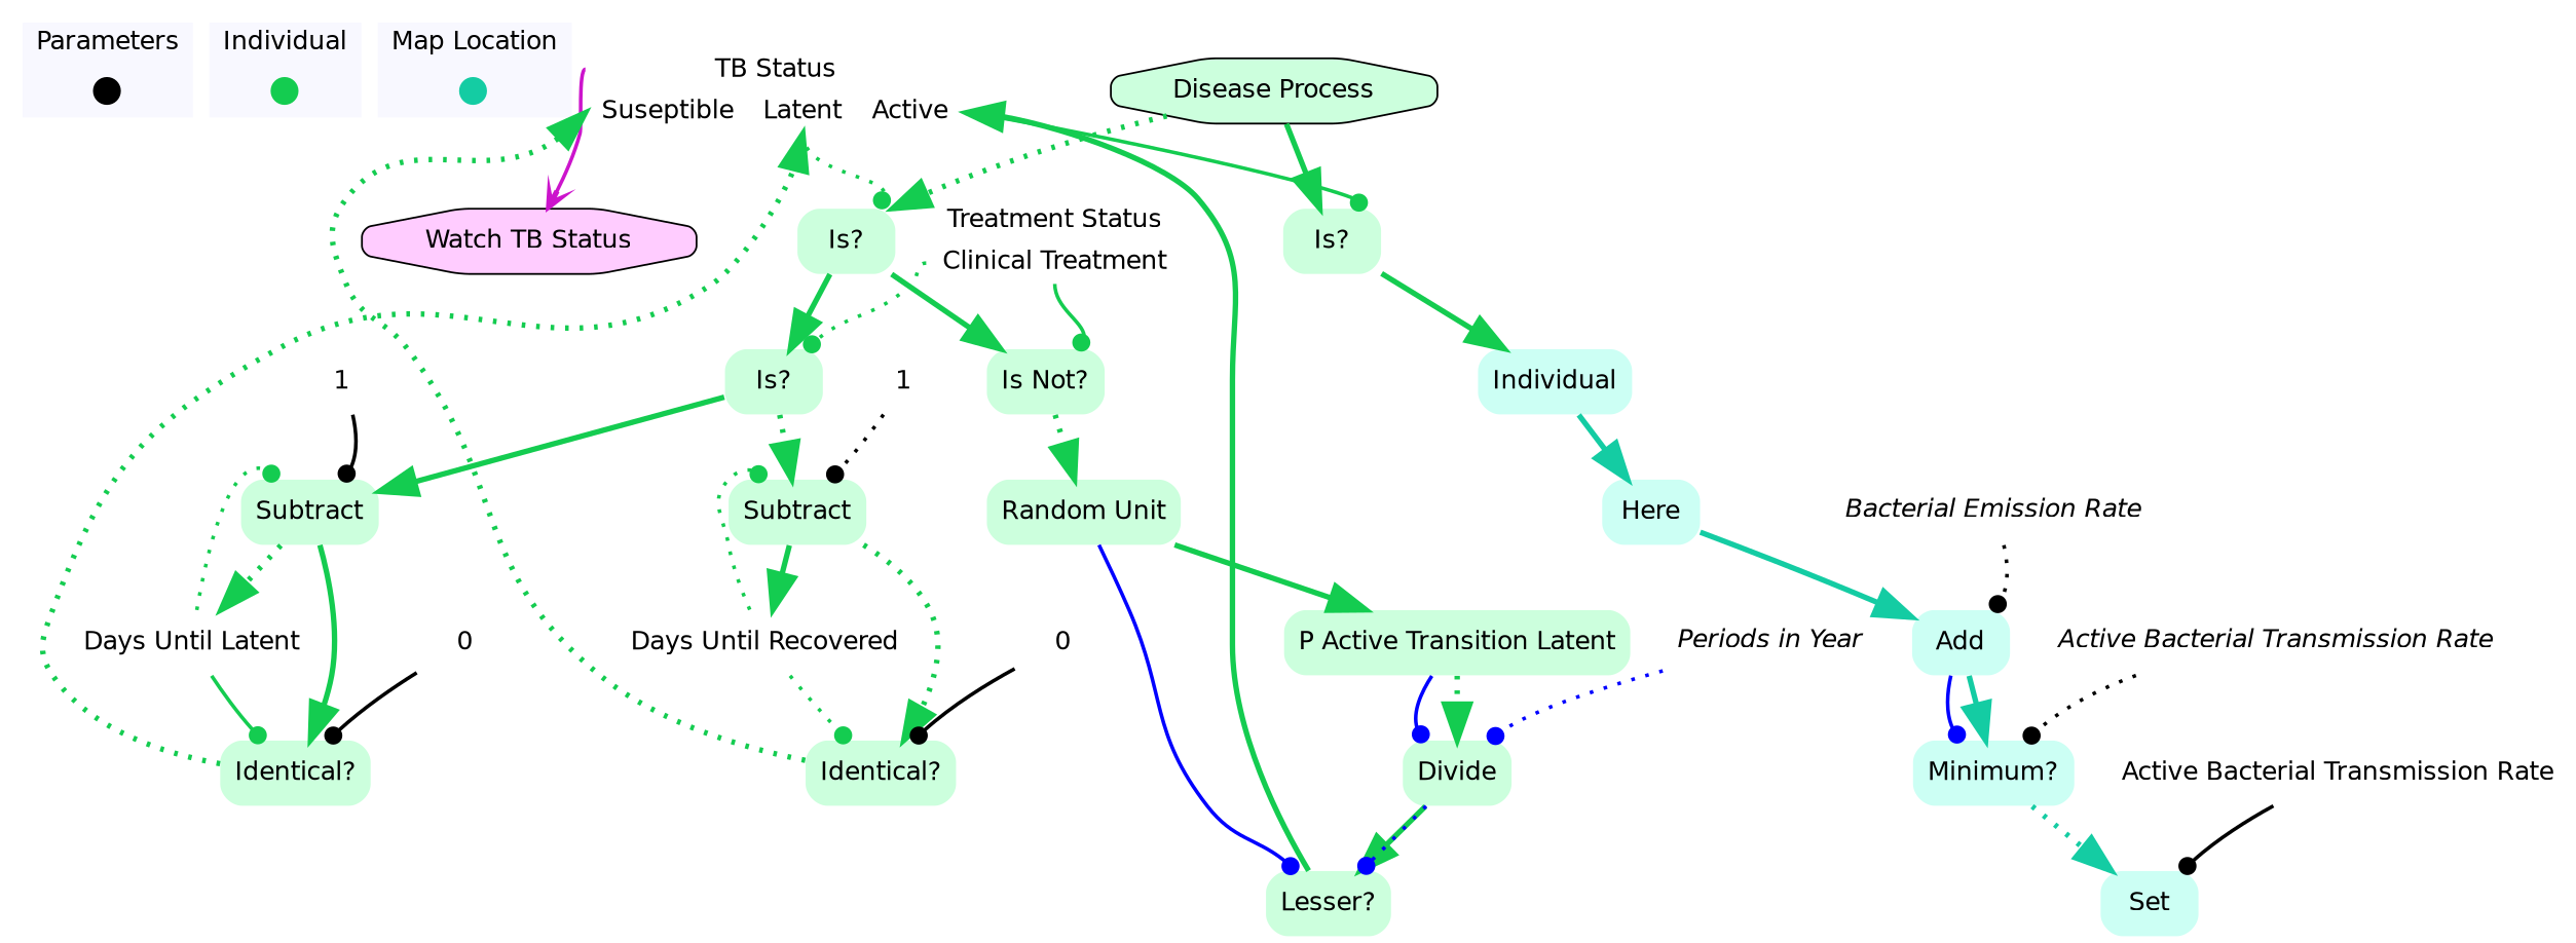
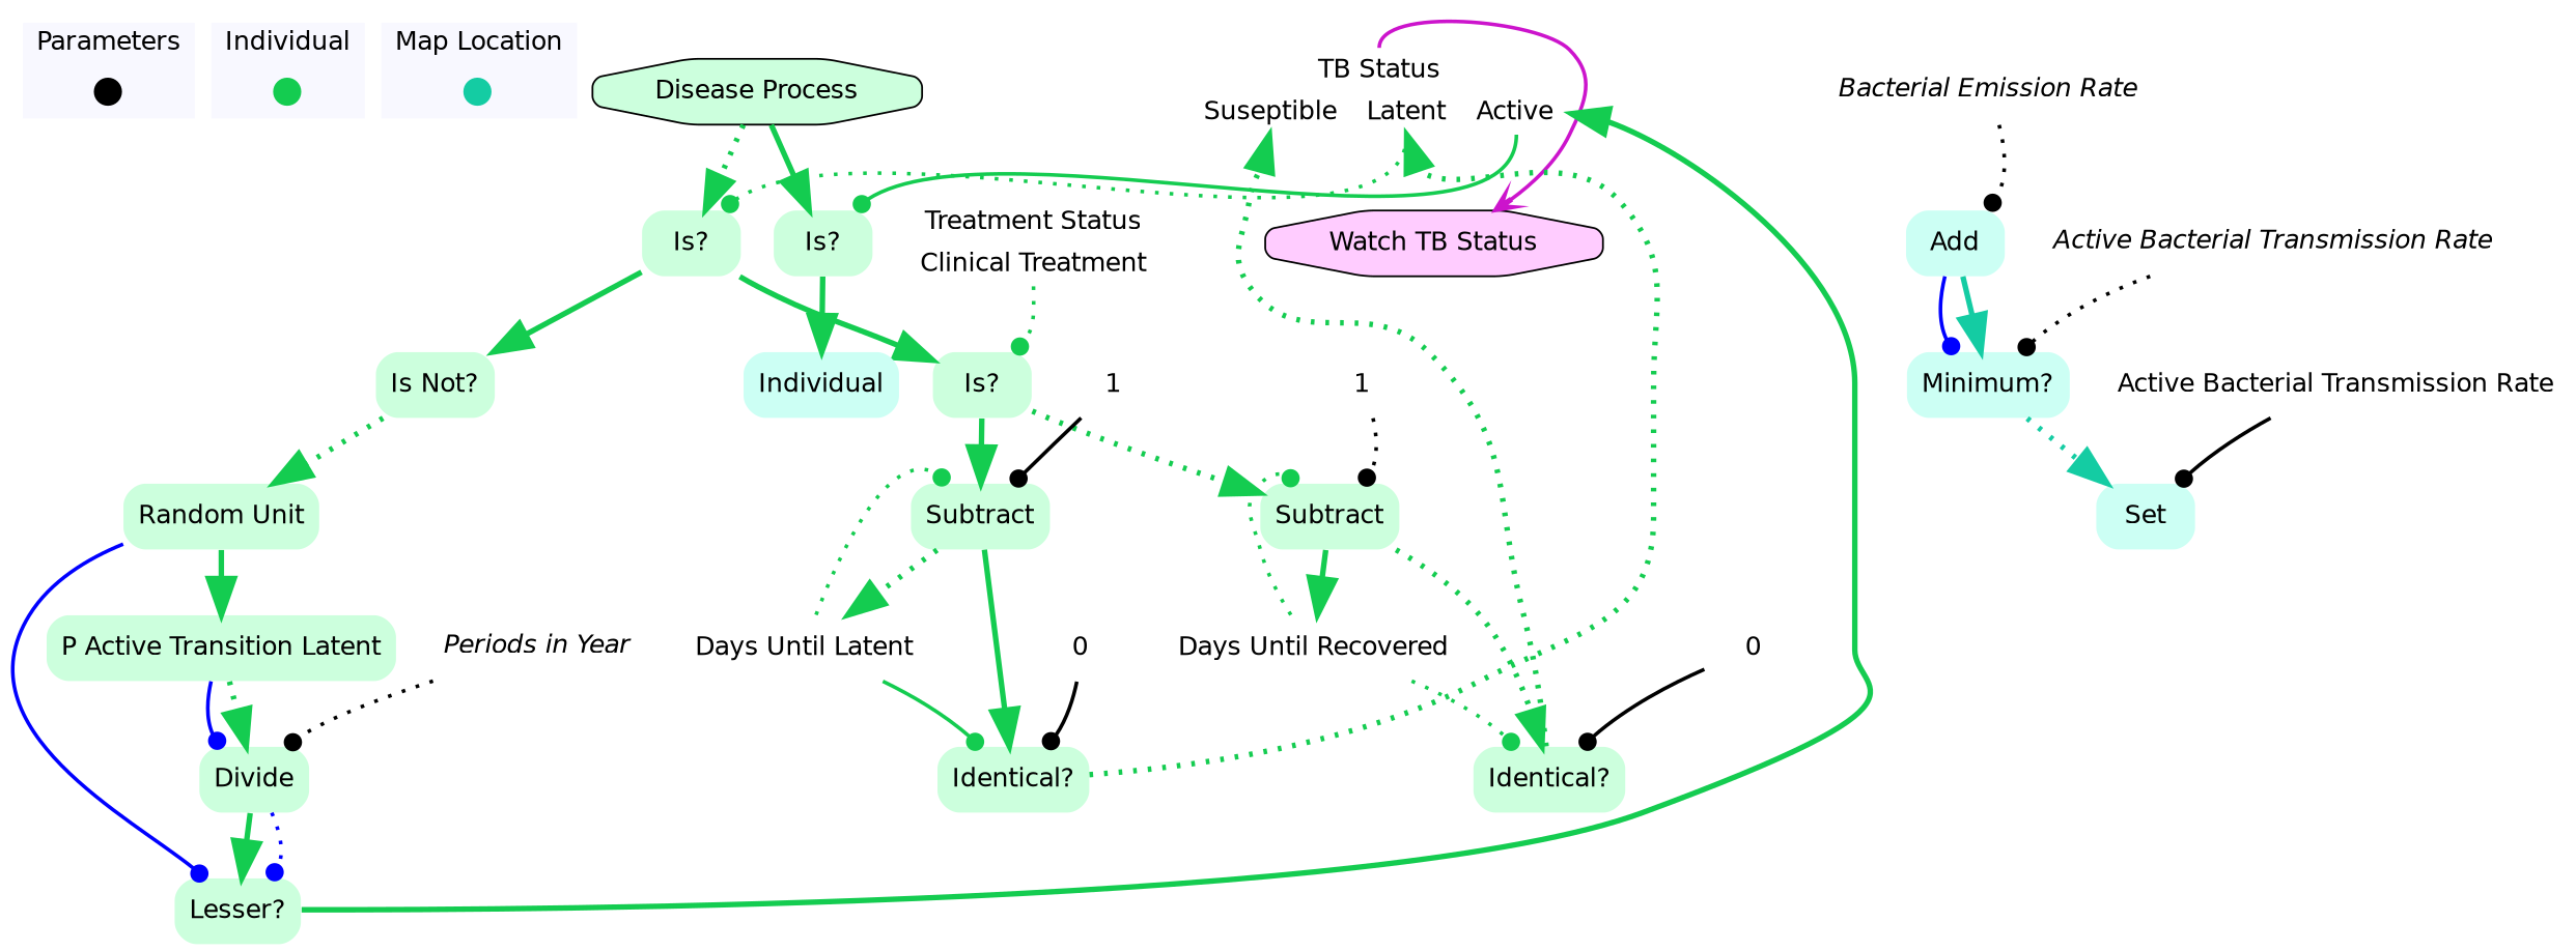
  digraph {
    node [color="0.388, 0.2, 1.0" shape=none style="rounded,filled" fontname=Helvetica]
    edge [color="0.388, 0.9 , 0.8" penwidth=3.0 style=dotted arrowsize=2.0]
    contextOverview [color=black fixedsize=true fontcolor=white height=.2 shape=point style=filled width=.2 fontname=""]
    diseaseProcessOverview [color="0.388, 0.9 , 0.8" fixedsize=true fontcolor=white height=.2 shape=point style=filled width=.2]
    individualOverview [color="0.463, 0.9 , 0.8" fixedsize=true fontcolor=white height=.2 shape=point style=filled width=.2]
    n4 [color=black fillcolor="0.833, 0.2, 1.0" label="Watch TB Status" shape=octagon]
    n5 [color=none fillcolor=white label="{<individualtBStatus> TB Status | {<individualtBStatussuseptible> Suseptible|<individualtBStatuslatent> Latent|<individualtBStatusactive> Active}}" shape=record style=filled]
    n6 [label="Is?"]
    n7 [label="Is?"]
    n8 [label="Is Not?"]
    n9 [label="Is?"]
    n10 [color=gray fillcolor="0.463, 0.2, 1.0" label=Individual]
    n11 [color=none fillcolor=white label="{<individualtreatmentStatus> Treatment Status | {<individualtreatmentStatusclinicalTreatment> Clinical Treatment}}" shape=record style=filled]
    n12 [label="Random Unit"]
    n13 [label=Subtract]
    n14 [label=Subtract]
    n15 [color=none fillcolor=white fontsize=14 label="Days Until Latent" style=filled]
    n16 [label="Identical?"]
    n17 [color=none fillcolor=white fontsize=14 label="Days Until Recovered" style=filled]
    n18 [label="Identical?"]
    n19 [color=none fillcolor=white fontsize=14 label=<<i>Periods in Year</i>> style=filled]
    n20 [label=Divide]
    n21 [label="Lesser?"]
    n22 [color="0.463, 0.2, 1.0" label=Add]
    n23 [color="0.463, 0.2, 1.0" label="Minimum?"]
    n24 [color=none fillcolor=white fontsize=14 label=<<i>Bacterial Emission Rate</i>> style=filled]
    n25 [color=none fillcolor=white fontsize=14 label=<<i>Active Bacterial Transmission Rate</i>> style=filled]
    n26 [color="0.463, 0.2, 1.0" label=Set]
    n27 [color=black fillcolor="0.388, 0.2, 1.0" label="Disease Process" shape=octagon]
-   n28 [color="0.463, 0.2, 1.0" label=Here]
    n29 [label="P Active Transition Latent"]
    n30 [label=1 color="" style=""]
    n31 [label=0 color="" style=""]
    n32 [label=1 color="" style=""]
    n33 [label="Active Bacterial Transmission Rate" color="" style=""]
    n34 [label=0 color="" style=""]
    subgraph cluster_1 {
      color=white
      fillcolor=ghostwhite
      fontname=Helvetica
      label=Parameters
      labeljust=l
      style=filled
      contextOverview
    }
    subgraph cluster_2 {
      color=white
      fillcolor=ghostwhite
      fontname=Helvetica
      label=Individual
      labeljust=l
      nodesep=0.1
      style=filled
      diseaseProcessOverview
    }
    subgraph cluster_3 {
      color=white
      fillcolor=ghostwhite
      fontname=Helvetica
      label="Map Location"
      labeljust=l
      nodesep=0.1
      style=filled
      individualOverview
    }
    n5 -> n4 [arrowhead=vee color="0.833, 0.9 , 0.8" penwidth=2.0 style=bold tailport=individualtBStatus arrowsize=""]
    n5 -> n6 [arrowhead=dot headport=ne penwidth=2.0 tailport=individualtBStatuslatent arrowsize=""]
    n5 -> n7 [arrowhead=dot headport=ne penwidth=2.0 style=solid tailport=individualtBStatusactive arrowsize=""]
    n6 -> n8 [style=bold]
    n6 -> n9 [style=solid]
    n7 -> n10 [style=bold]
    n8 -> n12
    n9 -> n13 [style=solid]
    n9 -> n14
-   n10 -> n28 [color="0.463, 0.9 , 0.8" style=bold]
-   n11 -> n8 [arrowhead=dot headport=ne penwidth=2.0 style=bold tailport=individualtreatmentStatusclinicalTreatment arrowsize=""]
    n11 -> n9 [arrowhead=dot headport=ne penwidth=2.0 tailport=individualtreatmentStatusclinicalTreatment arrowsize=""]
    n12 -> n21 [arrowhead=dot color=blue headport=nw penwidth=2.0 style=solid arrowsize=""]
    n12 -> n29 [style=bold]
    n13 -> n15
    n13 -> n16 [style=bold]
    n14 -> n17 [style=solid]
    n14 -> n18
    n15 -> n13 [arrowhead=dot headport=nw penwidth=2.0 arrowsize=""]
    n15 -> n16 [arrowhead=dot headport=nw penwidth=2.0 style=solid arrowsize=""]
    n16 -> n5 [headport=individualtBStatuslatent]
    n17 -> n14 [arrowhead=dot headport=nw penwidth=2.0 arrowsize=""]
    n17 -> n18 [arrowhead=dot headport=nw penwidth=2.0 arrowsize=""]
    n18 -> n5 [headport=individualtBStatussuseptible]
-   n19 -> n20 [arrowhead=dot color=blue headport=ne penwidth=2.0 arrowsize=""]
+   n19 -> n20 [arrowhead=dot color=black headport=ne penwidth=2.0 arrowsize=""]
    n20 -> n21 [style=solid]
    n20 -> n21 [arrowhead=dot color=blue headport=ne penwidth=2.0 arrowsize=""]
    n21 -> n5 [headport=individualtBStatusactive style=bold]
    n22 -> n23 [color="0.463, 0.9 , 0.8" style=solid]
    n22 -> n23 [arrowhead=dot color=blue headport=nw penwidth=2.0 style=solid arrowsize=""]
    n23 -> n26 [color="0.463, 0.9 , 0.8"]
    n24 -> n22 [arrowhead=dot color=black headport=ne penwidth=2.0 arrowsize=""]
    n25 -> n23 [arrowhead=dot color=black headport=ne penwidth=2.0 arrowsize=""]
    n27 -> n6
    n27 -> n7 [style=solid]
-   n28 -> n22 [color="0.463, 0.9 , 0.8" style=solid]
    n29 -> n20
    n29 -> n20 [arrowhead=dot color=blue headport=nw penwidth=2.0 style=bold arrowsize=""]
    n30 -> n13 [arrowhead=dot color=black headport=ne penwidth=2.0 style=solid arrowsize=""]
    n31 -> n18 [arrowhead=dot color=black headport=ne penwidth=2.0 style=solid arrowsize=""]
    n32 -> n14 [arrowhead=dot color=black headport=ne penwidth=2.0 arrowsize=""]
    n33 -> n26 [arrowhead=dot color=black headport=ne penwidth=2.0 style=bold arrowsize=""]
    n34 -> n16 [arrowhead=dot color=black headport=ne penwidth=2.0 style=solid arrowsize=""]
  }
